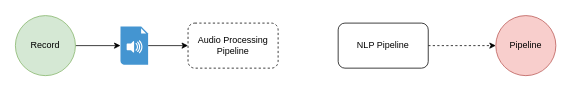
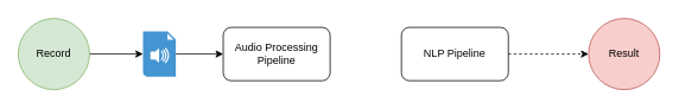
  <mxCell id="0" />
  <mxCell id="1" parent="0" />
  <mxCell id="2" style="edgeStyle=orthogonalEdgeStyle;rounded=0;orthogonalLoop=1;jettySize=auto;html=1;" edge="1" parent="1" source="3" target="5"><mxGeometry relative="1" as="geometry" /></mxCell>
  <mxCell id="3" value="Record" style="ellipse;whiteSpace=wrap;html=1;aspect=fixed;fillColor=#d5e8d4;strokeColor=#82b366;" vertex="1" parent="1"><mxGeometry x="20" y="20" width="80" height="80" as="geometry" /></mxCell>
  <mxCell id="4" style="edgeStyle=orthogonalEdgeStyle;rounded=0;orthogonalLoop=1;jettySize=auto;html=1;entryX=0;entryY=0.5;entryDx=0;entryDy=0;" edge="1" parent="1" source="5" target="6"><mxGeometry relative="1" as="geometry" /></mxCell>
  <mxCell id="5" value="" style="shadow=0;dashed=0;html=1;strokeColor=none;fillColor=#4495D1;labelPosition=center;verticalLabelPosition=bottom;verticalAlign=top;align=center;outlineConnect=0;shape=mxgraph.veeam.audio_file;" vertex="1" parent="1"><mxGeometry x="160" y="34.6" width="36.8" height="50.8" as="geometry" /></mxCell>
- <mxCell id="6" value="Audio Processing Pipeline" style="rounded=1;whiteSpace=wrap;html=1;dashed=1;" vertex="1" parent="1"><mxGeometry x="250" y="30" width="120" height="60" as="geometry" /></mxCell>
+ <mxCell id="6" value="Audio Processing Pipeline" style="rounded=1;whiteSpace=wrap;html=1;" vertex="1" parent="1"><mxGeometry x="250" y="30" width="120" height="60" as="geometry" /></mxCell>
  <mxCell id="7" style="edgeStyle=orthogonalEdgeStyle;rounded=0;orthogonalLoop=1;jettySize=auto;html=1;entryX=0;entryY=0.5;entryDx=0;entryDy=0;dashed=1;" edge="1" parent="1" source="8" target="9"><mxGeometry relative="1" as="geometry" /></mxCell>
  <mxCell id="8" value="NLP Pipeline" style="rounded=1;whiteSpace=wrap;html=1;" vertex="1" parent="1"><mxGeometry x="450" y="30" width="120" height="60" as="geometry" /></mxCell>
- <mxCell id="9" value="Pipeline" style="ellipse;whiteSpace=wrap;html=1;aspect=fixed;fillColor=#f8cecc;strokeColor=#b85450;" vertex="1" parent="1"><mxGeometry x="660" y="20" width="80" height="80" as="geometry" /></mxCell>
+ <mxCell id="9" value="Result" style="ellipse;whiteSpace=wrap;html=1;aspect=fixed;fillColor=#f8cecc;strokeColor=#b85450;" vertex="1" parent="1"><mxGeometry x="660" y="20" width="80" height="80" as="geometry" /></mxCell>
